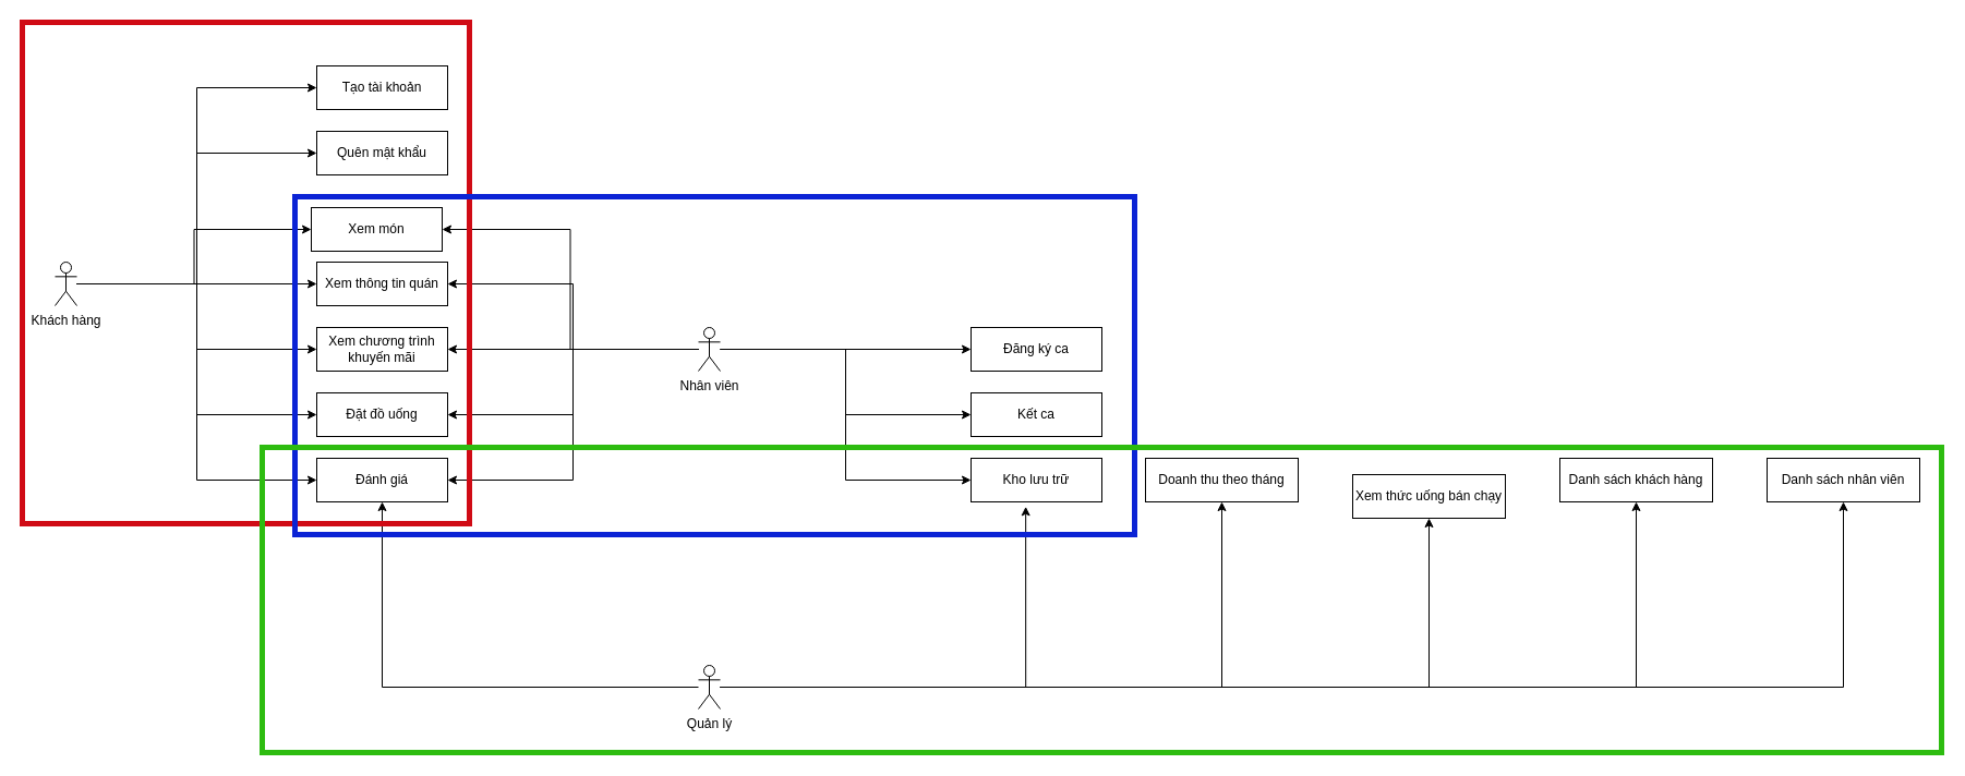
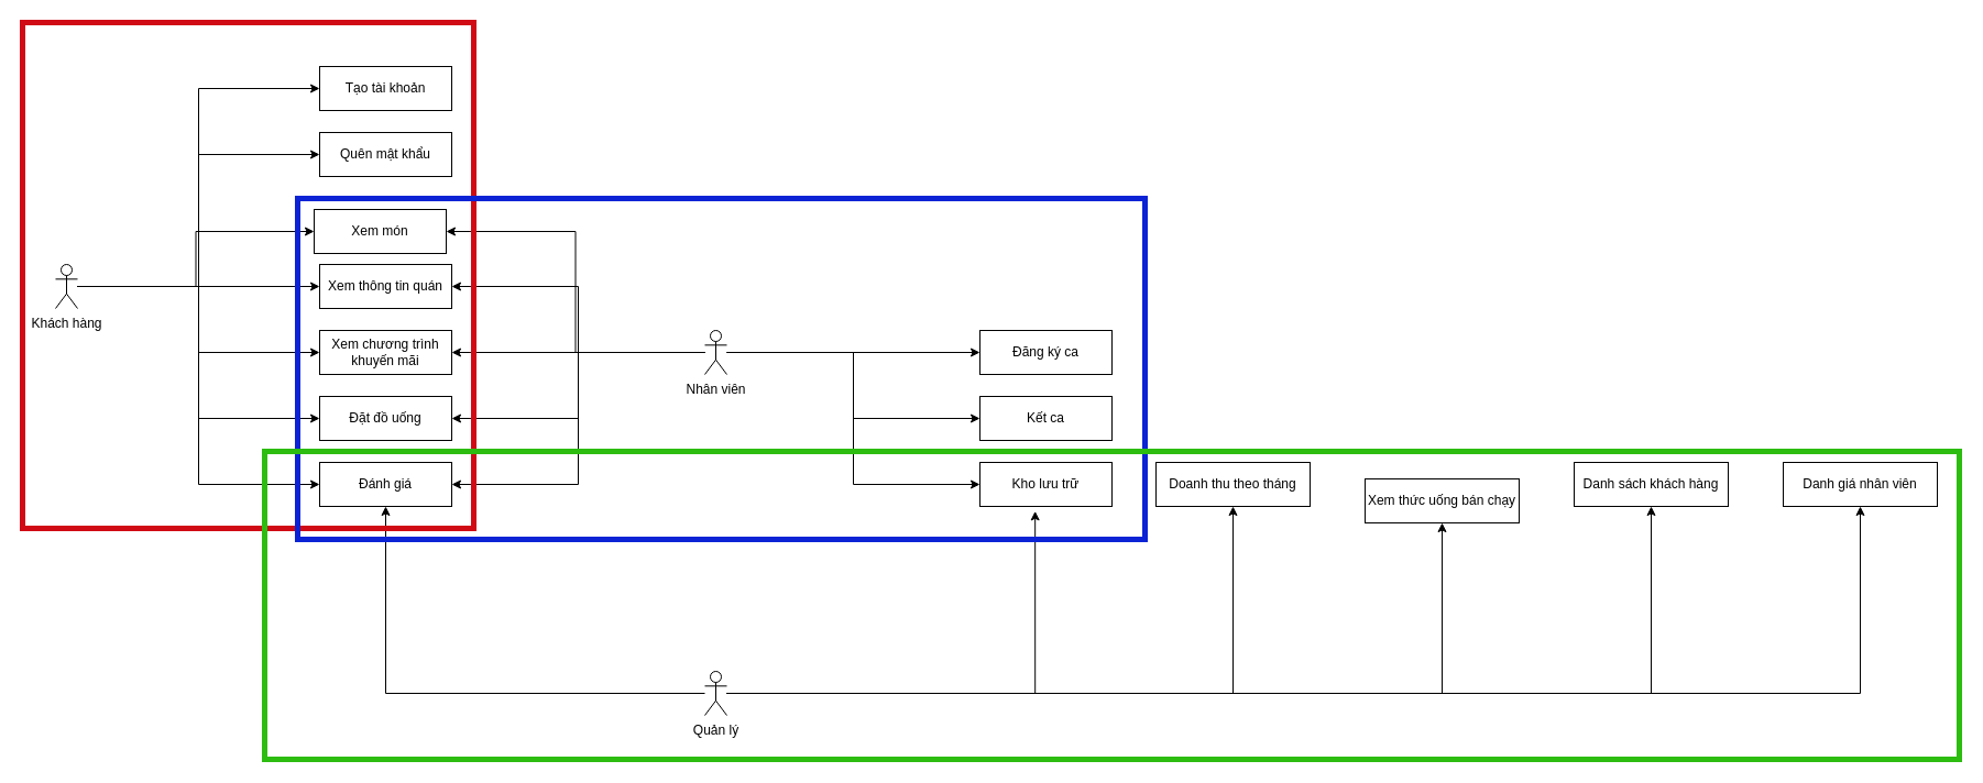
  <mxCell id="0" />
  <mxCell id="1" parent="0" />
  <mxCell id="2" style="edgeStyle=orthogonalEdgeStyle;rounded=0;orthogonalLoop=1;jettySize=auto;html=1;entryX=0;entryY=0.5;entryDx=0;entryDy=0;" edge="1" parent="1" source="9" target="10"><mxGeometry relative="1" as="geometry" /></mxCell>
  <mxCell id="3" style="edgeStyle=orthogonalEdgeStyle;rounded=0;orthogonalLoop=1;jettySize=auto;html=1;entryX=0;entryY=0.5;entryDx=0;entryDy=0;" edge="1" parent="1" source="9" target="11"><mxGeometry relative="1" as="geometry" /></mxCell>
  <mxCell id="4" style="edgeStyle=orthogonalEdgeStyle;rounded=0;orthogonalLoop=1;jettySize=auto;html=1;entryX=0;entryY=0.5;entryDx=0;entryDy=0;" edge="1" parent="1" source="9" target="12"><mxGeometry relative="1" as="geometry" /></mxCell>
  <mxCell id="5" style="edgeStyle=orthogonalEdgeStyle;rounded=0;orthogonalLoop=1;jettySize=auto;html=1;" edge="1" parent="1" source="9" target="13"><mxGeometry relative="1" as="geometry" /></mxCell>
  <mxCell id="6" style="edgeStyle=orthogonalEdgeStyle;rounded=0;orthogonalLoop=1;jettySize=auto;html=1;entryX=0;entryY=0.5;entryDx=0;entryDy=0;" edge="1" parent="1" source="9" target="14"><mxGeometry relative="1" as="geometry" /></mxCell>
  <mxCell id="7" style="edgeStyle=orthogonalEdgeStyle;rounded=0;orthogonalLoop=1;jettySize=auto;html=1;entryX=0;entryY=0.5;entryDx=0;entryDy=0;" edge="1" parent="1" source="9" target="15"><mxGeometry relative="1" as="geometry" /></mxCell>
  <mxCell id="8" style="edgeStyle=orthogonalEdgeStyle;rounded=0;orthogonalLoop=1;jettySize=auto;html=1;entryX=0;entryY=0.5;entryDx=0;entryDy=0;" edge="1" parent="1" source="9" target="16"><mxGeometry relative="1" as="geometry" /></mxCell>
  <mxCell id="9" value="Khách hàng" style="shape=umlActor;verticalLabelPosition=bottom;verticalAlign=top;html=1;outlineConnect=0;" vertex="1" parent="1"><mxGeometry x="50" y="240" width="20" height="40" as="geometry" /></mxCell>
  <mxCell id="10" value="Tạo tài khoản" style="rounded=0;whiteSpace=wrap;html=1;" vertex="1" parent="1"><mxGeometry x="290" y="60" width="120" height="40" as="geometry" /></mxCell>
  <mxCell id="11" value="Quên mật khẩu&lt;span style=&quot;color: rgba(0, 0, 0, 0); font-family: monospace; font-size: 0px; text-align: start; text-wrap-mode: nowrap;&quot;&gt;%3CmxGraphModel%3E%3Croot%3E%3CmxCell%20id%3D%220%22%2F%3E%3CmxCell%20id%3D%221%22%20parent%3D%220%22%2F%3E%3CmxCell%20id%3D%222%22%20value%3D%22T%E1%BA%A1o%20t%C3%A0i%20kho%E1%BA%A3n%22%20style%3D%22rounded%3D0%3BwhiteSpace%3Dwrap%3Bhtml%3D1%3B%22%20vertex%3D%221%22%20parent%3D%221%22%3E%3CmxGeometry%20x%3D%22280%22%20y%3D%22600%22%20width%3D%22120%22%20height%3D%2240%22%20as%3D%22geometry%22%2F%3E%3C%2FmxCell%3E%3C%2Froot%3E%3C%2FmxGraphModel%3E&lt;/span&gt;" style="rounded=0;whiteSpace=wrap;html=1;" vertex="1" parent="1"><mxGeometry x="290" y="120" width="120" height="40" as="geometry" /></mxCell>
  <mxCell id="12" value="Xem món" style="rounded=0;whiteSpace=wrap;html=1;" vertex="1" parent="1"><mxGeometry x="285" y="190" width="120" height="40" as="geometry" /></mxCell>
  <mxCell id="13" value="Xem thông tin quán" style="rounded=0;whiteSpace=wrap;html=1;" vertex="1" parent="1"><mxGeometry x="290" y="240" width="120" height="40" as="geometry" /></mxCell>
  <mxCell id="14" value="Xem chương trình khuyến mãi" style="rounded=0;whiteSpace=wrap;html=1;" vertex="1" parent="1"><mxGeometry x="290" y="300" width="120" height="40" as="geometry" /></mxCell>
  <mxCell id="15" value="Đặt đồ uống" style="rounded=0;whiteSpace=wrap;html=1;" vertex="1" parent="1"><mxGeometry x="290" y="360" width="120" height="40" as="geometry" /></mxCell>
  <mxCell id="16" value="Đánh giá" style="rounded=0;whiteSpace=wrap;html=1;" vertex="1" parent="1"><mxGeometry x="290" y="420" width="120" height="40" as="geometry" /></mxCell>
  <mxCell id="17" style="edgeStyle=orthogonalEdgeStyle;rounded=0;orthogonalLoop=1;jettySize=auto;html=1;entryX=1;entryY=0.5;entryDx=0;entryDy=0;" edge="1" parent="1" source="25" target="14"><mxGeometry relative="1" as="geometry" /></mxCell>
  <mxCell id="18" style="edgeStyle=orthogonalEdgeStyle;rounded=0;orthogonalLoop=1;jettySize=auto;html=1;entryX=1;entryY=0.5;entryDx=0;entryDy=0;" edge="1" parent="1" source="25" target="15"><mxGeometry relative="1" as="geometry" /></mxCell>
  <mxCell id="19" style="edgeStyle=orthogonalEdgeStyle;rounded=0;orthogonalLoop=1;jettySize=auto;html=1;entryX=1;entryY=0.5;entryDx=0;entryDy=0;" edge="1" parent="1" source="25" target="13"><mxGeometry relative="1" as="geometry" /></mxCell>
  <mxCell id="20" style="edgeStyle=orthogonalEdgeStyle;rounded=0;orthogonalLoop=1;jettySize=auto;html=1;entryX=1;entryY=0.5;entryDx=0;entryDy=0;" edge="1" parent="1" source="25" target="12"><mxGeometry relative="1" as="geometry" /></mxCell>
  <mxCell id="21" style="edgeStyle=orthogonalEdgeStyle;rounded=0;orthogonalLoop=1;jettySize=auto;html=1;entryX=1;entryY=0.5;entryDx=0;entryDy=0;" edge="1" parent="1" source="25" target="16"><mxGeometry relative="1" as="geometry" /></mxCell>
  <mxCell id="22" style="edgeStyle=orthogonalEdgeStyle;rounded=0;orthogonalLoop=1;jettySize=auto;html=1;entryX=0;entryY=0.5;entryDx=0;entryDy=0;" edge="1" parent="1" source="25" target="27"><mxGeometry relative="1" as="geometry" /></mxCell>
  <mxCell id="23" style="edgeStyle=orthogonalEdgeStyle;rounded=0;orthogonalLoop=1;jettySize=auto;html=1;entryX=0;entryY=0.5;entryDx=0;entryDy=0;" edge="1" parent="1" source="25" target="28"><mxGeometry relative="1" as="geometry" /></mxCell>
  <mxCell id="24" style="edgeStyle=orthogonalEdgeStyle;rounded=0;orthogonalLoop=1;jettySize=auto;html=1;entryX=0;entryY=0.5;entryDx=0;entryDy=0;" edge="1" parent="1" source="25" target="26"><mxGeometry relative="1" as="geometry" /></mxCell>
  <mxCell id="25" value="Nhân viên" style="shape=umlActor;verticalLabelPosition=bottom;verticalAlign=top;html=1;outlineConnect=0;" vertex="1" parent="1"><mxGeometry x="640" y="300" width="20" height="40" as="geometry" /></mxCell>
  <mxCell id="26" value="Kết ca" style="rounded=0;whiteSpace=wrap;html=1;" vertex="1" parent="1"><mxGeometry x="890" y="360" width="120" height="40" as="geometry" /></mxCell>
  <mxCell id="27" value="Đăng ký ca" style="rounded=0;whiteSpace=wrap;html=1;" vertex="1" parent="1"><mxGeometry x="890" y="300" width="120" height="40" as="geometry" /></mxCell>
  <mxCell id="28" value="Kho lưu trữ" style="rounded=0;whiteSpace=wrap;html=1;" vertex="1" parent="1"><mxGeometry x="890" y="420" width="120" height="40" as="geometry" /></mxCell>
  <mxCell id="29" style="edgeStyle=orthogonalEdgeStyle;rounded=0;orthogonalLoop=1;jettySize=auto;html=1;entryX=0.5;entryY=1;entryDx=0;entryDy=0;" edge="1" parent="1" source="33" target="16"><mxGeometry relative="1" as="geometry" /></mxCell>
  <mxCell id="30" style="edgeStyle=orthogonalEdgeStyle;rounded=0;orthogonalLoop=1;jettySize=auto;html=1;entryX=0.5;entryY=1;entryDx=0;entryDy=0;" edge="1" parent="1" source="33" target="36"><mxGeometry relative="1" as="geometry" /></mxCell>
  <mxCell id="31" style="edgeStyle=orthogonalEdgeStyle;rounded=0;orthogonalLoop=1;jettySize=auto;html=1;entryX=0.5;entryY=1;entryDx=0;entryDy=0;" edge="1" parent="1" source="33" target="35"><mxGeometry relative="1" as="geometry" /></mxCell>
  <mxCell id="32" style="edgeStyle=orthogonalEdgeStyle;rounded=0;orthogonalLoop=1;jettySize=auto;html=1;entryX=0.5;entryY=1;entryDx=0;entryDy=0;" edge="1" parent="1" source="33" target="34"><mxGeometry relative="1" as="geometry" /></mxCell>
  <mxCell id="33" value="Quản lý" style="shape=umlActor;verticalLabelPosition=bottom;verticalAlign=top;html=1;outlineConnect=0;" vertex="1" parent="1"><mxGeometry x="640" y="610" width="20" height="40" as="geometry" /></mxCell>
  <mxCell id="34" value="Danh sách khách hàng" style="rounded=0;whiteSpace=wrap;html=1;" vertex="1" parent="1"><mxGeometry x="1430" y="420" width="140" height="40" as="geometry" /></mxCell>
  <mxCell id="35" value="Xem thức uống bán chạy" style="rounded=0;whiteSpace=wrap;html=1;" vertex="1" parent="1"><mxGeometry x="1240" y="435" width="140" height="40" as="geometry" /></mxCell>
  <mxCell id="36" value="Doanh thu theo tháng" style="rounded=0;whiteSpace=wrap;html=1;" vertex="1" parent="1"><mxGeometry x="1050" y="420" width="140" height="40" as="geometry" /></mxCell>
- <mxCell id="37" value="Danh sách nhân viên" style="rounded=0;whiteSpace=wrap;html=1;" vertex="1" parent="1"><mxGeometry x="1620" y="420" width="140" height="40" as="geometry" /></mxCell>
+ <mxCell id="37" value="Danh giá nhân viên" style="rounded=0;whiteSpace=wrap;html=1;" vertex="1" parent="1"><mxGeometry x="1620" y="420" width="140" height="40" as="geometry" /></mxCell>
  <mxCell id="38" style="edgeStyle=orthogonalEdgeStyle;rounded=0;orthogonalLoop=1;jettySize=auto;html=1;entryX=0.418;entryY=1.108;entryDx=0;entryDy=0;entryPerimeter=0;" edge="1" parent="1" source="33" target="28"><mxGeometry relative="1" as="geometry" /></mxCell>
  <mxCell id="39" style="edgeStyle=orthogonalEdgeStyle;rounded=0;orthogonalLoop=1;jettySize=auto;html=1;entryX=0.5;entryY=1;entryDx=0;entryDy=0;" edge="1" parent="1" source="33" target="37"><mxGeometry relative="1" as="geometry" /></mxCell>
  <mxCell id="40" value="" style="rounded=0;whiteSpace=wrap;html=1;fillColor=none;strokeColor=#d00b15;strokeWidth=5;" vertex="1" parent="1"><mxGeometry x="20" y="20" width="410" height="460" as="geometry" /></mxCell>
  <mxCell id="41" value="" style="rounded=0;whiteSpace=wrap;html=1;fillColor=none;strokeColor=#0b23d5;strokeWidth=5;" vertex="1" parent="1"><mxGeometry x="270" y="180" width="770" height="310" as="geometry" /></mxCell>
  <mxCell id="42" value="" style="rounded=0;whiteSpace=wrap;html=1;fillColor=none;strokeColor=#2dbc10;strokeWidth=5;" vertex="1" parent="1"><mxGeometry x="240" y="410" width="1540" height="280" as="geometry" /></mxCell>
